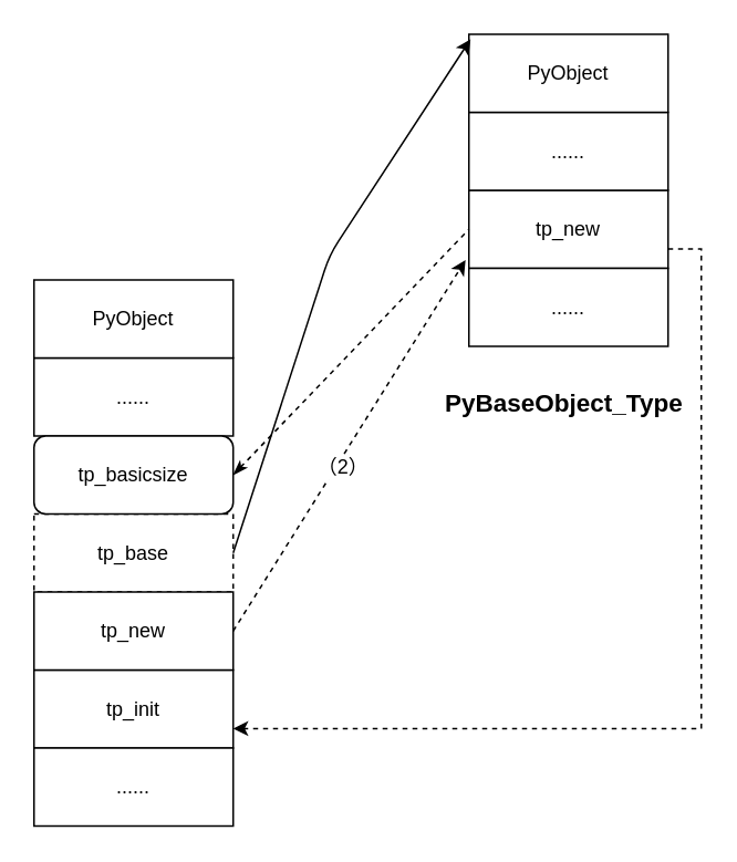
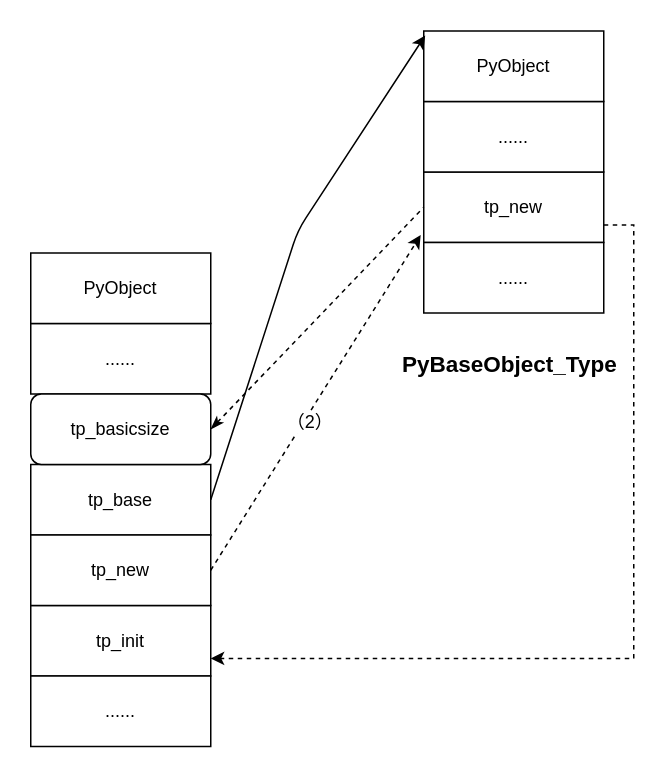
  <mxCell id="0" />
  <mxCell id="1" parent="0" />
  <mxCell id="2" value="......" style="rounded=0;whiteSpace=wrap;html=1;" vertex="1" parent="1"><mxGeometry x="20" y="215" width="120" height="47" as="geometry" /></mxCell>
- <mxCell id="3" value="tp_base" style="rounded=0;whiteSpace=wrap;html=1;dashed=1;" vertex="1" parent="1"><mxGeometry x="20" y="309" width="120" height="47" as="geometry" /></mxCell>
+ <mxCell id="3" value="tp_base" style="rounded=0;whiteSpace=wrap;html=1;" vertex="1" parent="1"><mxGeometry x="20" y="309" width="120" height="47" as="geometry" /></mxCell>
  <mxCell id="4" value="tp_basicsize" style="whiteSpace=wrap;html=1;rounded=1;" vertex="1" parent="1"><mxGeometry x="20" y="262" width="120" height="47" as="geometry" /></mxCell>
  <mxCell id="5" value="tp_init" style="rounded=0;whiteSpace=wrap;html=1;" vertex="1" parent="1"><mxGeometry x="20" y="403" width="120" height="47" as="geometry" /></mxCell>
  <mxCell id="6" value="tp_new" style="rounded=0;whiteSpace=wrap;html=1;" vertex="1" parent="1"><mxGeometry x="20" y="356" width="120" height="47" as="geometry" /></mxCell>
  <mxCell id="7" value="PyObject" style="rounded=0;whiteSpace=wrap;html=1;" vertex="1" parent="1"><mxGeometry x="20" y="168" width="120" height="47" as="geometry" /></mxCell>
  <mxCell id="8" style="edgeStyle=orthogonalEdgeStyle;rounded=0;orthogonalLoop=1;jettySize=auto;html=1;exitX=1;exitY=0.75;exitDx=0;exitDy=0;entryX=1;entryY=0.75;entryDx=0;entryDy=0;startArrow=none;startFill=0;targetPerimeterSpacing=5;dashed=1;" edge="1" parent="1" source="9" target="5"><mxGeometry relative="1" as="geometry"><Array as="points"><mxPoint x="422" y="149" /><mxPoint x="422" y="438" /></Array></mxGeometry></mxCell>
  <mxCell id="9" value="&lt;span style=&quot;white-space: normal&quot;&gt;tp_new&lt;/span&gt;" style="rounded=0;whiteSpace=wrap;html=1;" vertex="1" parent="1"><mxGeometry x="282" y="114" width="120" height="47" as="geometry" /></mxCell>
  <mxCell id="10" value="&lt;span style=&quot;white-space: normal&quot;&gt;......&lt;/span&gt;" style="rounded=0;whiteSpace=wrap;html=1;" vertex="1" parent="1"><mxGeometry x="282" y="161" width="120" height="47" as="geometry" /></mxCell>
  <mxCell id="11" value="&lt;span style=&quot;white-space: normal&quot;&gt;......&lt;/span&gt;" style="rounded=0;whiteSpace=wrap;html=1;" vertex="1" parent="1"><mxGeometry x="282" y="67" width="120" height="47" as="geometry" /></mxCell>
  <mxCell id="12" value="PyObject" style="rounded=0;whiteSpace=wrap;html=1;" vertex="1" parent="1"><mxGeometry x="282" y="20" width="120" height="47" as="geometry" /></mxCell>
  <mxCell id="13" value="" style="endArrow=none;dashed=1;html=1;entryX=0;entryY=0.5;entryDx=0;entryDy=0;exitX=1;exitY=0.5;exitDx=0;exitDy=0;targetPerimeterSpacing=5;startArrow=classicThin;startFill=1;" edge="1" parent="1" source="4" target="9"><mxGeometry width="50" height="50" relative="1" as="geometry"><mxPoint x="20" y="521" as="sourcePoint" /><mxPoint x="70" y="471" as="targetPoint" /><Array as="points" /></mxGeometry></mxCell>
  <mxCell id="14" value="......" style="rounded=0;whiteSpace=wrap;html=1;" vertex="1" parent="1"><mxGeometry x="20" y="450" width="120" height="47" as="geometry" /></mxCell>
  <mxCell id="15" value="&lt;b&gt;&lt;font style=&quot;font-size: 15px&quot;&gt;PyBaseObject_Type&lt;/font&gt;&lt;/b&gt;" style="text;html=1;resizable=0;points=[];autosize=1;align=left;verticalAlign=top;spacingTop=-4;" vertex="1" parent="1"><mxGeometry x="265.5" y="231" width="153" height="15" as="geometry" /></mxCell>
  <mxCell id="16" value="" style="endArrow=classic;html=1;exitX=1;exitY=0.5;exitDx=0;exitDy=0;entryX=0.008;entryY=0.064;entryDx=0;entryDy=0;entryPerimeter=0;" edge="1" parent="1" source="3" target="12"><mxGeometry width="50" height="50" relative="1" as="geometry"><mxPoint x="240.5" y="403" as="sourcePoint" /><mxPoint x="252" y="-4" as="targetPoint" /><Array as="points"><mxPoint x="198" y="153" /></Array></mxGeometry></mxCell>
  <mxCell id="17" value="" style="endArrow=classic;dashed=1;html=1;exitX=1;exitY=0.5;exitDx=0;exitDy=0;entryX=-0.017;entryY=0.894;entryDx=0;entryDy=0;entryPerimeter=0;startArrow=none;startFill=0;endFill=1;" edge="1" parent="1" source="6" target="9"><mxGeometry width="50" height="50" relative="1" as="geometry"><mxPoint x="183" y="414" as="sourcePoint" /><mxPoint x="233" y="364" as="targetPoint" /></mxGeometry></mxCell>
  <mxCell id="18" value="（2）" style="text;html=1;resizable=0;points=[];align=center;verticalAlign=middle;labelBackgroundColor=#ffffff;" vertex="1" connectable="0" parent="17"><mxGeometry x="-0.101" y="-4" relative="1" as="geometry"><mxPoint x="-1" as="offset" /></mxGeometry></mxCell>
